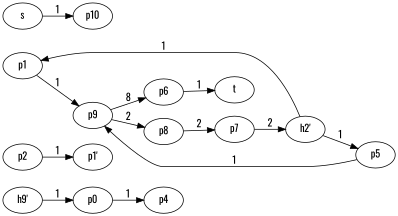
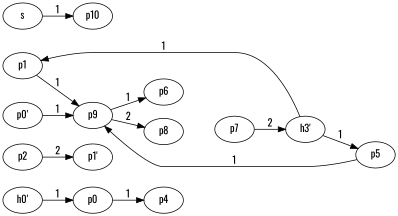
  digraph {
    fontname=Oswald
    rankdir=LR
    node [fontname=Oswald]
    edge [fontname=Oswald]
    p0
    p4
    p2
    "p1'"
    p1
    p9
    p6
    p8
-   t
    p7
-   "h0'" [label="h9'"]
+   "h0'"
+   "p0'"
    p5
-   "h3'" [label="h2'"]
+   "h3'"
    s
    p10
    p0 -> p4 [label=1]
-   p2 -> "p1'" [label=1]
+   p2 -> "p1'" [label=2]
    p1 -> p9 [label=1]
-   p9 -> p6 [label=8]
+   p9 -> p6 [label=1]
    p9 -> p8 [label=2]
-   p6 -> t [label=1]
-   p8 -> p7 [label=2]
    p7 -> "h3'" [label=2]
    "h0'" -> p0 [label=1]
+   "p0'" -> p9 [label=1]
    p5 -> p9 [label=1]
    "h3'" -> p1 [label=1]
    "h3'" -> p5 [label=1]
    s -> p10 [label=1]
  }
